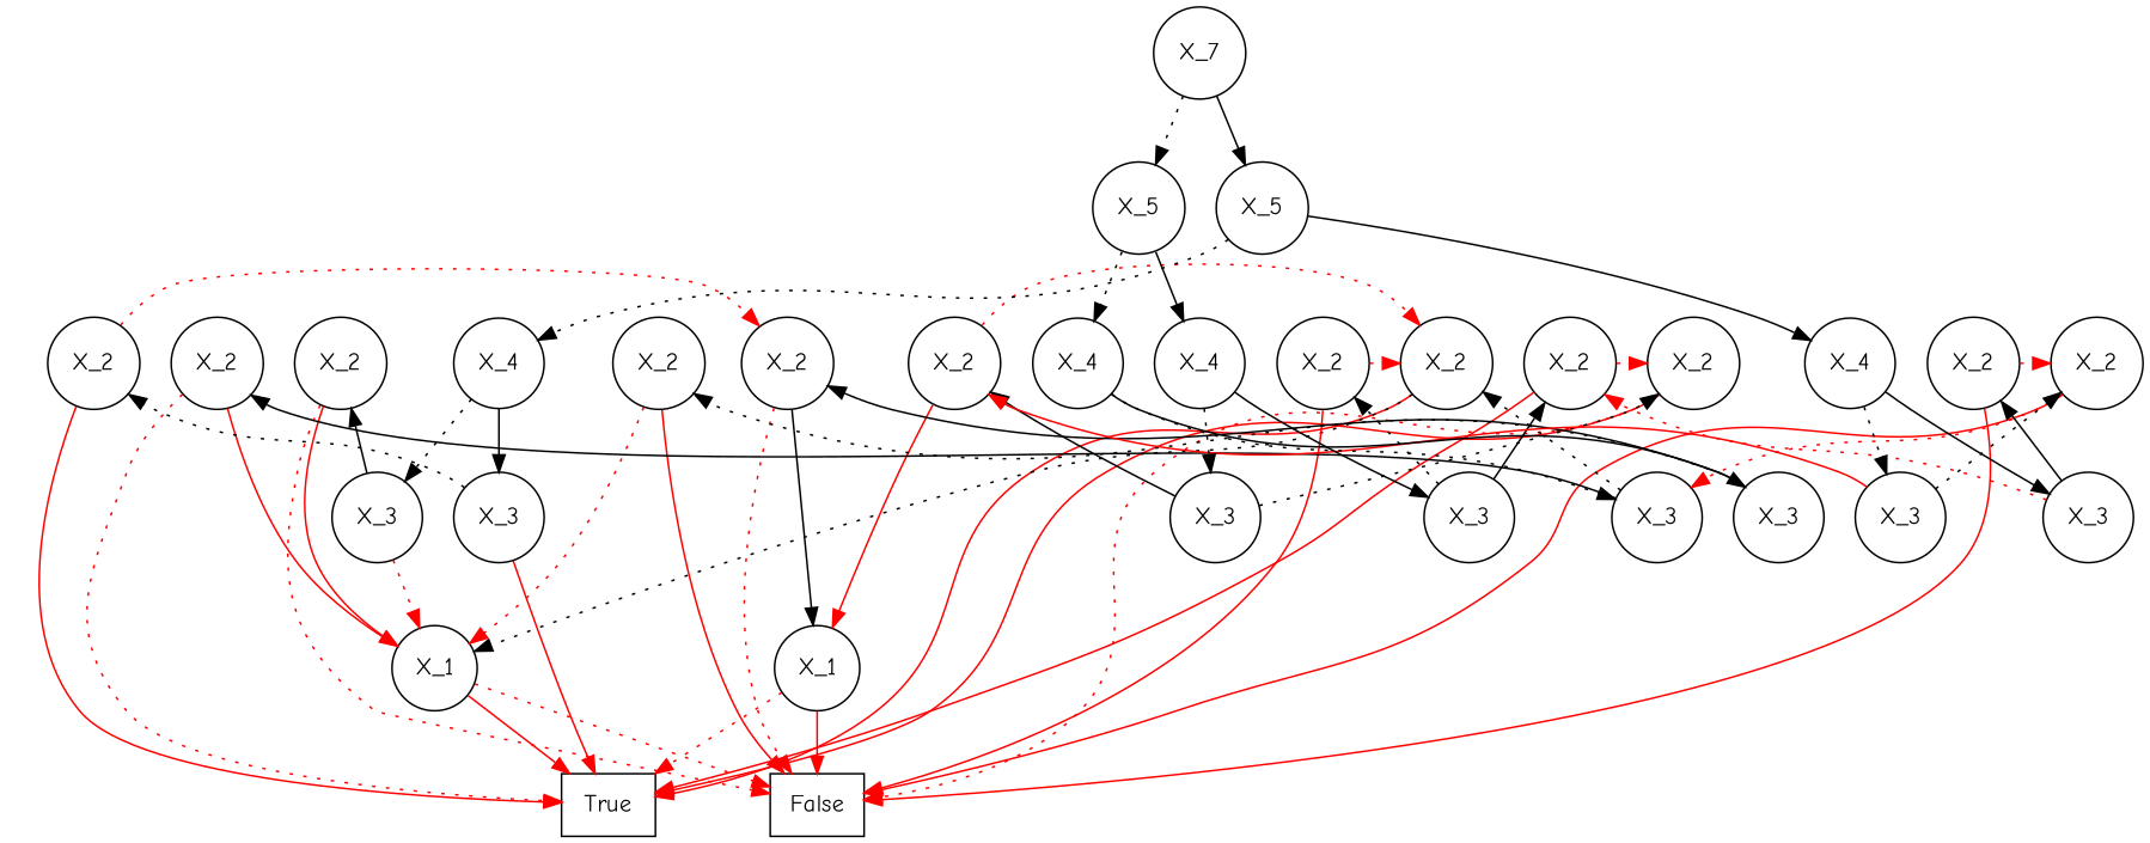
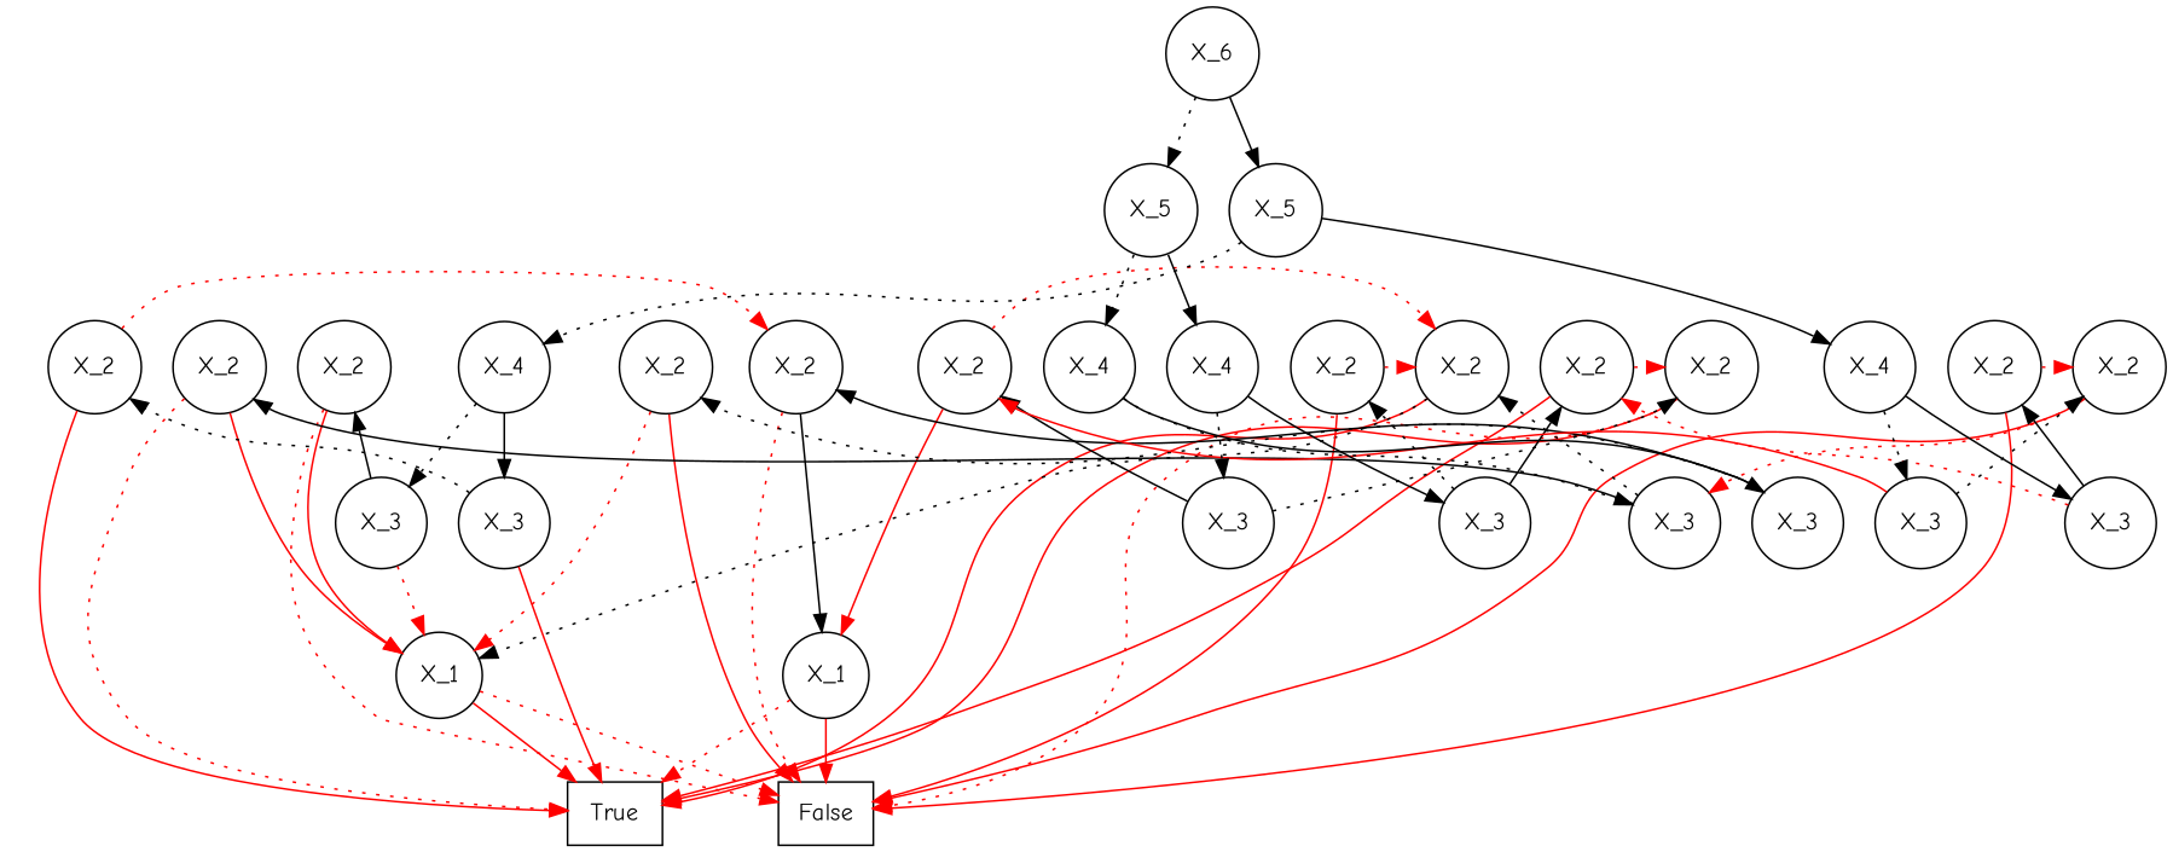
  digraph {
    ordering=out
    fontname="Comic Neue"
    node [shape=circle fontname="Comic Neue"]
    edge [color=red fontname="Comic Neue"]
    n1 [label=True shape=rectangle]
    n2 [label=False shape=rectangle]
    n3 [label=X_1]
    n4 [label=X_1]
    n5 [label=X_2]
    n6 [label=X_2]
    n7 [label=X_2]
    n8 [label=X_2]
    n9 [label=X_2]
    n10 [label=X_2]
    n11 [label=X_2]
    n12 [label=X_2]
    n13 [label=X_2]
    n14 [label=X_2]
    n15 [label=X_2]
    n16 [label=X_2]
    n17 [label=X_3]
    n18 [label=X_3]
    n19 [label=X_3]
    n20 [label=X_3]
    n21 [label=X_3]
    n22 [label=X_3]
    n23 [label=X_3]
    n24 [label=X_3]
    n25 [label=X_4]
    n26 [label=X_4]
    n27 [label=X_4]
    n28 [label=X_4]
    n29 [label=X_5]
    n30 [label=X_5]
-   n31 [label=X_7]
+   n31 [label=X_6]
    subgraph sub_1 {
      rank=same
      n1
      n2
    }
    subgraph sub_2 {
      rank=same
      n3
      n4
    }
    subgraph sub_3 {
      rank=same
      n5
      n6
      n7
      n8
      n9
      n10
      n11
      n12
      n13
      n14
      n15
      n16
    }
    subgraph sub_4 {
      rank=same
      n17
      n18
      n19
      n20
      n21
      n22
      n23
      n24
    }
    subgraph sub_5 {
      rank=same
      n25
      n26
      n27
      n28
    }
    subgraph sub_6 {
      rank=same
      n29
      n30
    }
    subgraph sub_7 {
      rank=same
      n31
    }
    n3 -> n1
    n3 -> n2 [style=dotted]
    n4 -> n1 [style=dotted]
    n4 -> n2
    n5 -> n1
    n5 -> n3 [style=dotted color=""]
    n6 -> n1 [style=dotted]
    n6 -> n3
    n7 -> n2
    n7 -> n3 [style=dotted]
    n8 -> n2 [style=dotted]
    n8 -> n4 [color=""]
    n9 -> n1
    n9 -> n2 [style=dotted]
    n10 -> n4
    n10 -> n5 [style=dotted]
    n11 -> n2
    n11 -> n5 [style=dotted]
    n12 -> n1
    n12 -> n9 [style=dotted]
    n13 -> n2 [style=dotted]
    n13 -> n3
    n14 -> n1
    n14 -> n8 [style=dotted]
    n15 -> n2
    n15 -> n17 [style=dotted]
    n16 -> n2
    n16 -> n15 [style=dotted]
    n17 -> n5 [style=dotted color=""]
    n17 -> n6 [color=""]
    n18 -> n7 [style=dotted color=""]
    n18 -> n8 [color=""]
    n19 -> n9 [style=dotted color=""]
    n19 -> n10 [color=""]
    n20 -> n11 [style=dotted color=""]
    n20 -> n12 [color=""]
    n21 -> n3 [style=dotted]
    n21 -> n13 [color=""]
    n22 -> n1
    n22 -> n14 [style=dotted color=""]
    n23 -> n10
    n23 -> n15 [style=dotted color=""]
    n24 -> n12 [style=dotted]
    n24 -> n16 [color=""]
    n25 -> n17 [style=dotted color=""]
    n25 -> n18 [color=""]
    n26 -> n19 [style=dotted color=""]
    n26 -> n20 [color=""]
    n27 -> n21 [style=dotted color=""]
    n27 -> n22 [color=""]
    n28 -> n23 [style=dotted color=""]
    n28 -> n24 [color=""]
    n29 -> n25 [style=dotted color=""]
    n29 -> n26 [color=""]
    n30 -> n27 [style=dotted color=""]
    n30 -> n28 [color=""]
    n31 -> n29 [style=dotted color=""]
    n31 -> n30 [color=""]
  }
